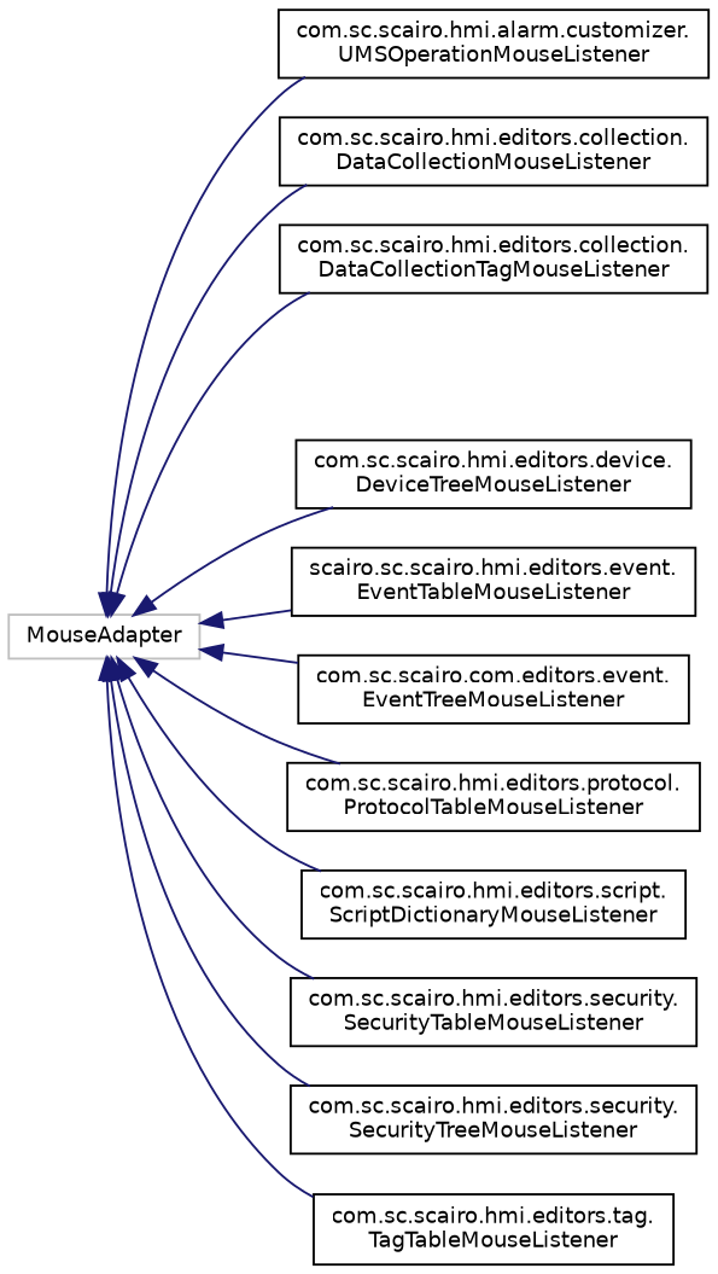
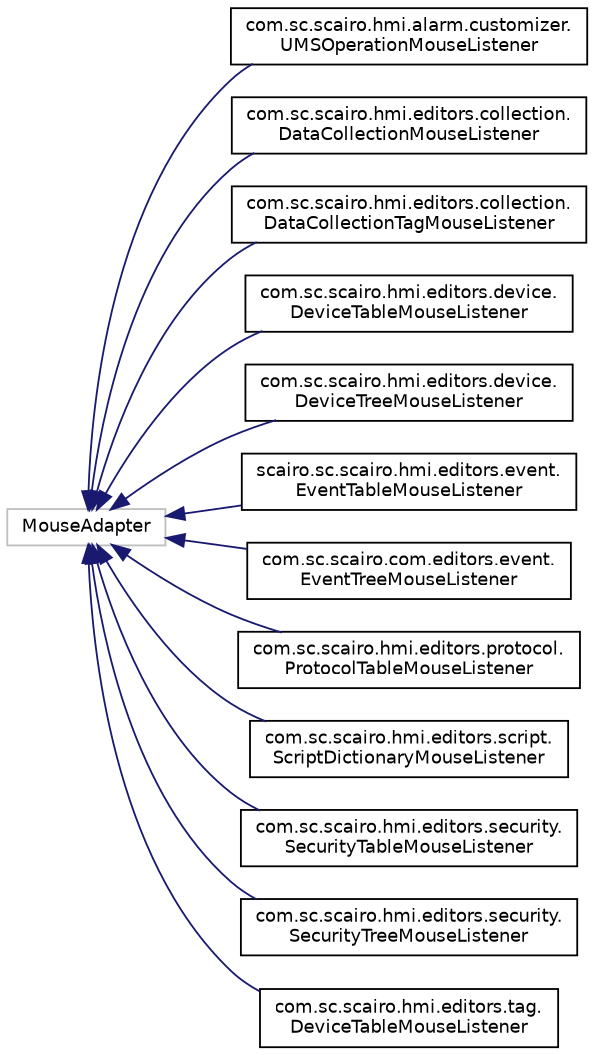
  digraph {
    rankdir=LR
    node [color=black fillcolor=white fontname=Helvetica fontsize=10 shape=record style=filled]
    edge [color=midnightblue dir=back fontname=Helvetica fontsize=10 labelfontname=Helvetica labelfontsize=10 style=solid]
    n1 [color=grey75 height=0.2 label=MouseAdapter width=0.4]
    n2 [height=0.2 label="com.sc.scairo.hmi.alarm.customizer.\lUMSOperationMouseListener" width=0.4]
    n3 [height=0.2 label="com.sc.scairo.hmi.editors.collection.\lDataCollectionMouseListener" width=0.4]
    n4 [height=0.2 label="com.sc.scairo.hmi.editors.collection.\lDataCollectionTagMouseListener" width=0.4]
+   n5 [height=0.2 label="com.sc.scairo.hmi.editors.device.\lDeviceTableMouseListener" width=0.4]
    n6 [height=0.2 label="com.sc.scairo.hmi.editors.device.\lDeviceTreeMouseListener" width=0.4]
    n7 [height=0.2 label="scairo.sc.scairo.hmi.editors.event.\lEventTableMouseListener" width=0.4]
    n8 [height=0.2 label="com.sc.scairo.com.editors.event.\lEventTreeMouseListener" width=0.4]
    n9 [height=0.2 label="com.sc.scairo.hmi.editors.protocol.\lProtocolTableMouseListener" width=0.4]
    n10 [height=0.2 label="com.sc.scairo.hmi.editors.script.\lScriptDictionaryMouseListener" width=0.4]
    n11 [height=0.2 label="com.sc.scairo.hmi.editors.security.\lSecurityTableMouseListener" width=0.4]
    n12 [height=0.2 label="com.sc.scairo.hmi.editors.security.\lSecurityTreeMouseListener" width=0.4]
-   n13 [height=0.2 label="com.sc.scairo.hmi.editors.tag.\lTagTableMouseListener" width=0.4]
+   n13 [height=0.2 label="com.sc.scairo.hmi.editors.tag.\lDeviceTableMouseListener" width=0.4]
    n1 -> n2
    n1 -> n3
    n1 -> n4
+   n1 -> n5
    n1 -> n6
    n1 -> n7
    n1 -> n8
    n1 -> n9
    n1 -> n10
    n1 -> n11
    n1 -> n12
    n1 -> n13
  }
